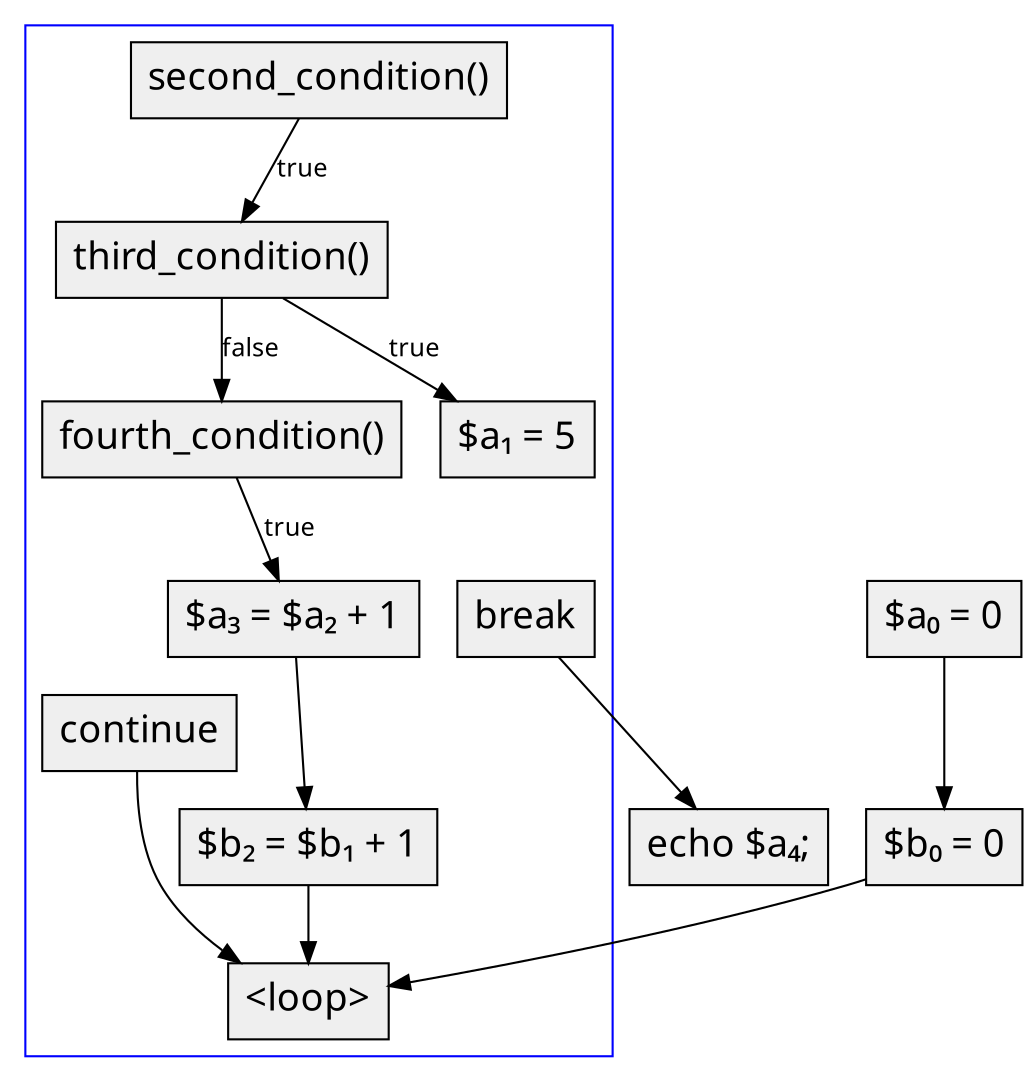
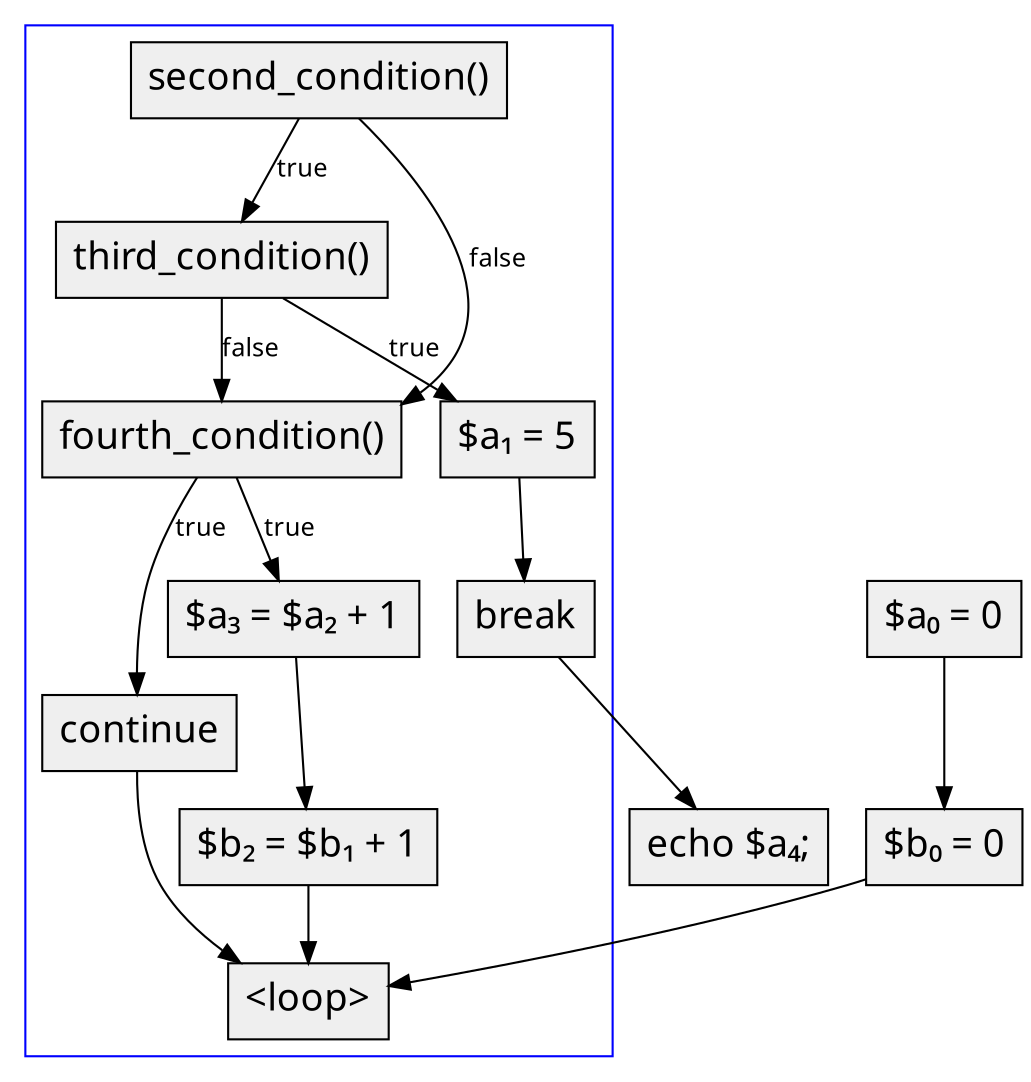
  digraph {
    color="#efefef"
    fontname="SF Mono"
    fontsize=18
    node [fillcolor="#efefef" fontname="SF Mono" fontsize=18 shape=box style=filled]
    edge [fontname="SF Mono" fontsize=12]
    n1 [label="<loop>\l"]
    n2 [label="second_condition()\l"]
    n3 [label="third_condition()\l"]
    n4 [label="fourth_condition()\l"]
    n5 [label="$a₁ = 5\l"]
    n6 [label="break\l"]
    n7 [label="continue\l"]
    n8 [label="$a₃ = $a₂ + 1\l"]
    n9 [label="$b₂ = $b₁ + 1\l"]
    n10 [label="echo $a₄;"]
    n11 [label="$a₀ = 0\l"]
    n12 [label="$b₀ = 0\l"]
    subgraph cluster_1 {
      color=blue
      n1
      n2
      n3
      n4
      n5
      n6
      n7
      n8
      n9
    }
    n2 -> n3 [label=true]
+   n2 -> n4 [label=false]
    n3 -> n4 [label=false]
    n3 -> n5 [label=true]
+   n4 -> n7 [label=true]
    n4 -> n8 [label=true]
+   n5 -> n6
    n6 -> n10
    n7 -> n1
    n8 -> n9
    n9 -> n1
    n11 -> n12
    n12 -> n1
  }
